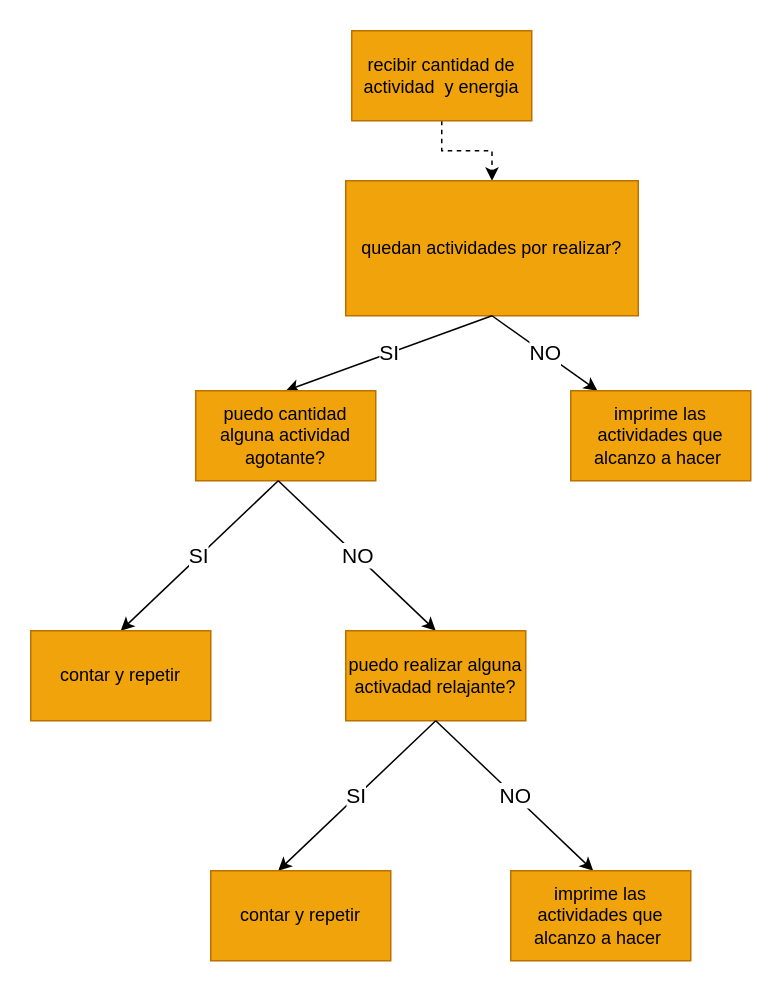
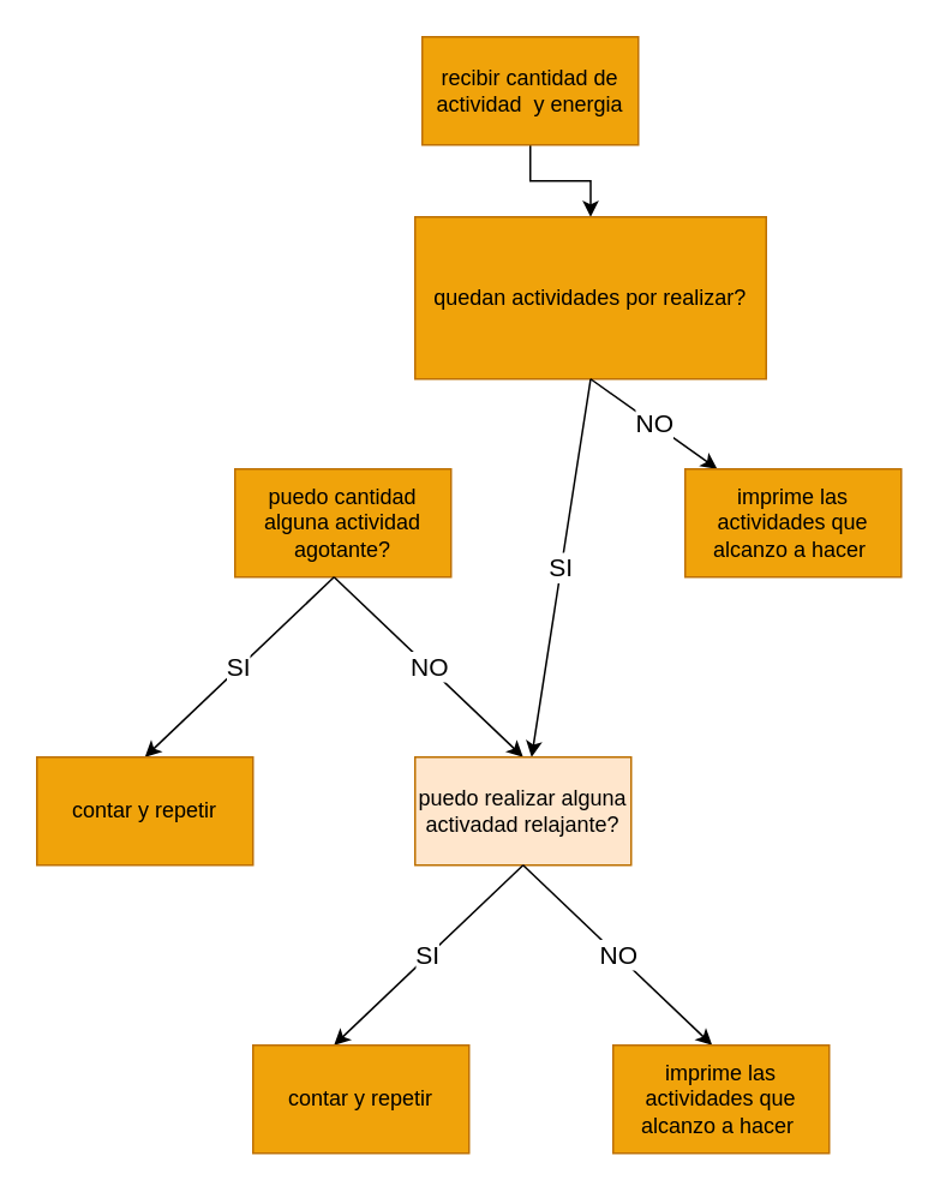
  <mxCell id="0" />
  <mxCell id="1" parent="0" />
- <mxCell id="2" value="" style="edgeStyle=orthogonalEdgeStyle;rounded=0;orthogonalLoop=1;jettySize=auto;html=1;dashed=1;" edge="1" parent="1" source="3" target="4"><mxGeometry relative="1" as="geometry" /></mxCell>
+ <mxCell id="2" value="" style="edgeStyle=orthogonalEdgeStyle;rounded=0;orthogonalLoop=1;jettySize=auto;html=1;" edge="1" parent="1" source="3" target="4"><mxGeometry relative="1" as="geometry" /></mxCell>
  <mxCell id="3" value="recibir cantidad de actividad&amp;nbsp; y energia" style="rounded=0;whiteSpace=wrap;html=1;fillColor=#f0a30a;fontColor=#000000;strokeColor=#BD7000;" vertex="1" parent="1"><mxGeometry x="234" y="20" width="120" height="60" as="geometry" /></mxCell>
  <mxCell id="4" value="quedan actividades por realizar?" style="whiteSpace=wrap;html=1;rounded=0;fillColor=#f0a30a;fontColor=#000000;strokeColor=#BD7000;" vertex="1" parent="1"><mxGeometry x="230" y="120" width="195" height="90" as="geometry" /></mxCell>
- <mxCell id="5" value="&lt;font style=&quot;font-size: 14px;&quot;&gt;SI&lt;/font&gt;" style="endArrow=classic;html=1;rounded=0;exitX=0.5;exitY=1;exitDx=0;exitDy=0;entryX=0.5;entryY=0;entryDx=0;entryDy=0;" edge="1" parent="1" source="4" target="8"><mxGeometry width="50" height="50" relative="1" as="geometry"><mxPoint x="280" y="280" as="sourcePoint" /><mxPoint x="210" y="250" as="targetPoint" /></mxGeometry></mxCell>
+ <mxCell id="5" value="&lt;font style=&quot;font-size: 14px;&quot;&gt;SI&lt;/font&gt;" style="endArrow=classic;html=1;rounded=0;exitX=0.5;exitY=1;exitDx=0;exitDy=0;" edge="1" parent="1" source="4" target="12"><mxGeometry width="50" height="50" relative="1" as="geometry"><mxPoint x="280" y="280" as="sourcePoint" /><mxPoint x="210" y="250" as="targetPoint" /></mxGeometry></mxCell>
  <mxCell id="6" value="&lt;font style=&quot;font-size: 14px;&quot;&gt;NO&lt;/font&gt;" style="endArrow=classic;html=1;rounded=0;exitX=0.5;exitY=1;exitDx=0;exitDy=0;" edge="1" parent="1" source="4" target="7"><mxGeometry width="50" height="50" relative="1" as="geometry"><mxPoint x="304" y="190" as="sourcePoint" /><mxPoint x="380" y="250" as="targetPoint" /></mxGeometry></mxCell>
  <mxCell id="7" value="imprime las actividades que alcanzo a hacer&amp;nbsp;" style="rounded=0;whiteSpace=wrap;html=1;fillColor=#f0a30a;fontColor=#000000;strokeColor=#BD7000;" vertex="1" parent="1"><mxGeometry x="380" y="260" width="120" height="60" as="geometry" /></mxCell>
  <mxCell id="8" value="puedo cantidad alguna actividad agotante?" style="rounded=0;whiteSpace=wrap;html=1;fillColor=#f0a30a;fontColor=#000000;strokeColor=#BD7000;" vertex="1" parent="1"><mxGeometry x="130" y="260" width="120" height="60" as="geometry" /></mxCell>
  <mxCell id="9" value="&lt;font style=&quot;font-size: 14px;&quot;&gt;SI&lt;/font&gt;" style="endArrow=classic;html=1;rounded=0;exitX=0.5;exitY=1;exitDx=0;exitDy=0;entryX=0.5;entryY=0;entryDx=0;entryDy=0;" edge="1" parent="1" target="11"><mxGeometry width="50" height="50" relative="1" as="geometry"><mxPoint x="185" y="320" as="sourcePoint" /><mxPoint x="80" y="400" as="targetPoint" /></mxGeometry></mxCell>
  <mxCell id="10" value="&lt;font style=&quot;font-size: 14px;&quot;&gt;NO&lt;/font&gt;" style="endArrow=classic;html=1;rounded=0;exitX=0.5;exitY=1;exitDx=0;exitDy=0;entryX=0.5;entryY=0;entryDx=0;entryDy=0;" edge="1" parent="1" target="12"><mxGeometry width="50" height="50" relative="1" as="geometry"><mxPoint x="185" y="320" as="sourcePoint" /><mxPoint x="290" y="400" as="targetPoint" /></mxGeometry></mxCell>
  <mxCell id="11" value="contar y repetir" style="rounded=0;whiteSpace=wrap;html=1;fillColor=#f0a30a;fontColor=#000000;strokeColor=#BD7000;" vertex="1" parent="1"><mxGeometry x="20" y="420" width="120" height="60" as="geometry" /></mxCell>
- <mxCell id="12" value="puedo realizar alguna activadad relajante?" style="rounded=0;whiteSpace=wrap;html=1;fillColor=#f0a30a;fontColor=#000000;strokeColor=#BD7000;" vertex="1" parent="1"><mxGeometry x="230" y="420" width="120" height="60" as="geometry" /></mxCell>
+ <mxCell id="12" value="puedo realizar alguna activadad relajante?" style="rounded=0;whiteSpace=wrap;html=1;fillColor=#ffe6cc;fontColor=#000000;strokeColor=#BD7000;" vertex="1" parent="1"><mxGeometry x="230" y="420" width="120" height="60" as="geometry" /></mxCell>
  <mxCell id="13" value="&lt;font style=&quot;font-size: 14px;&quot;&gt;NO&lt;/font&gt;" style="endArrow=classic;html=1;rounded=0;exitX=0.5;exitY=1;exitDx=0;exitDy=0;entryX=0.5;entryY=0;entryDx=0;entryDy=0;" edge="1" parent="1"><mxGeometry width="50" height="50" relative="1" as="geometry"><mxPoint x="290" y="480" as="sourcePoint" /><mxPoint x="395" y="580" as="targetPoint" /></mxGeometry></mxCell>
  <mxCell id="14" value="&lt;font style=&quot;font-size: 14px;&quot;&gt;SI&lt;/font&gt;" style="endArrow=classic;html=1;rounded=0;exitX=0.5;exitY=1;exitDx=0;exitDy=0;entryX=0.5;entryY=0;entryDx=0;entryDy=0;" edge="1" parent="1"><mxGeometry width="50" height="50" relative="1" as="geometry"><mxPoint x="290" y="480" as="sourcePoint" /><mxPoint x="185" y="580" as="targetPoint" /></mxGeometry></mxCell>
  <mxCell id="15" value="contar y repetir" style="rounded=0;whiteSpace=wrap;html=1;fillColor=#f0a30a;fontColor=#000000;strokeColor=#BD7000;" vertex="1" parent="1"><mxGeometry x="140" y="580" width="120" height="60" as="geometry" /></mxCell>
  <mxCell id="16" value="imprime las actividades que alcanzo a hacer&amp;nbsp;" style="rounded=0;whiteSpace=wrap;html=1;fillColor=#f0a30a;fontColor=#000000;strokeColor=#BD7000;" vertex="1" parent="1"><mxGeometry x="340" y="580" width="120" height="60" as="geometry" /></mxCell>
